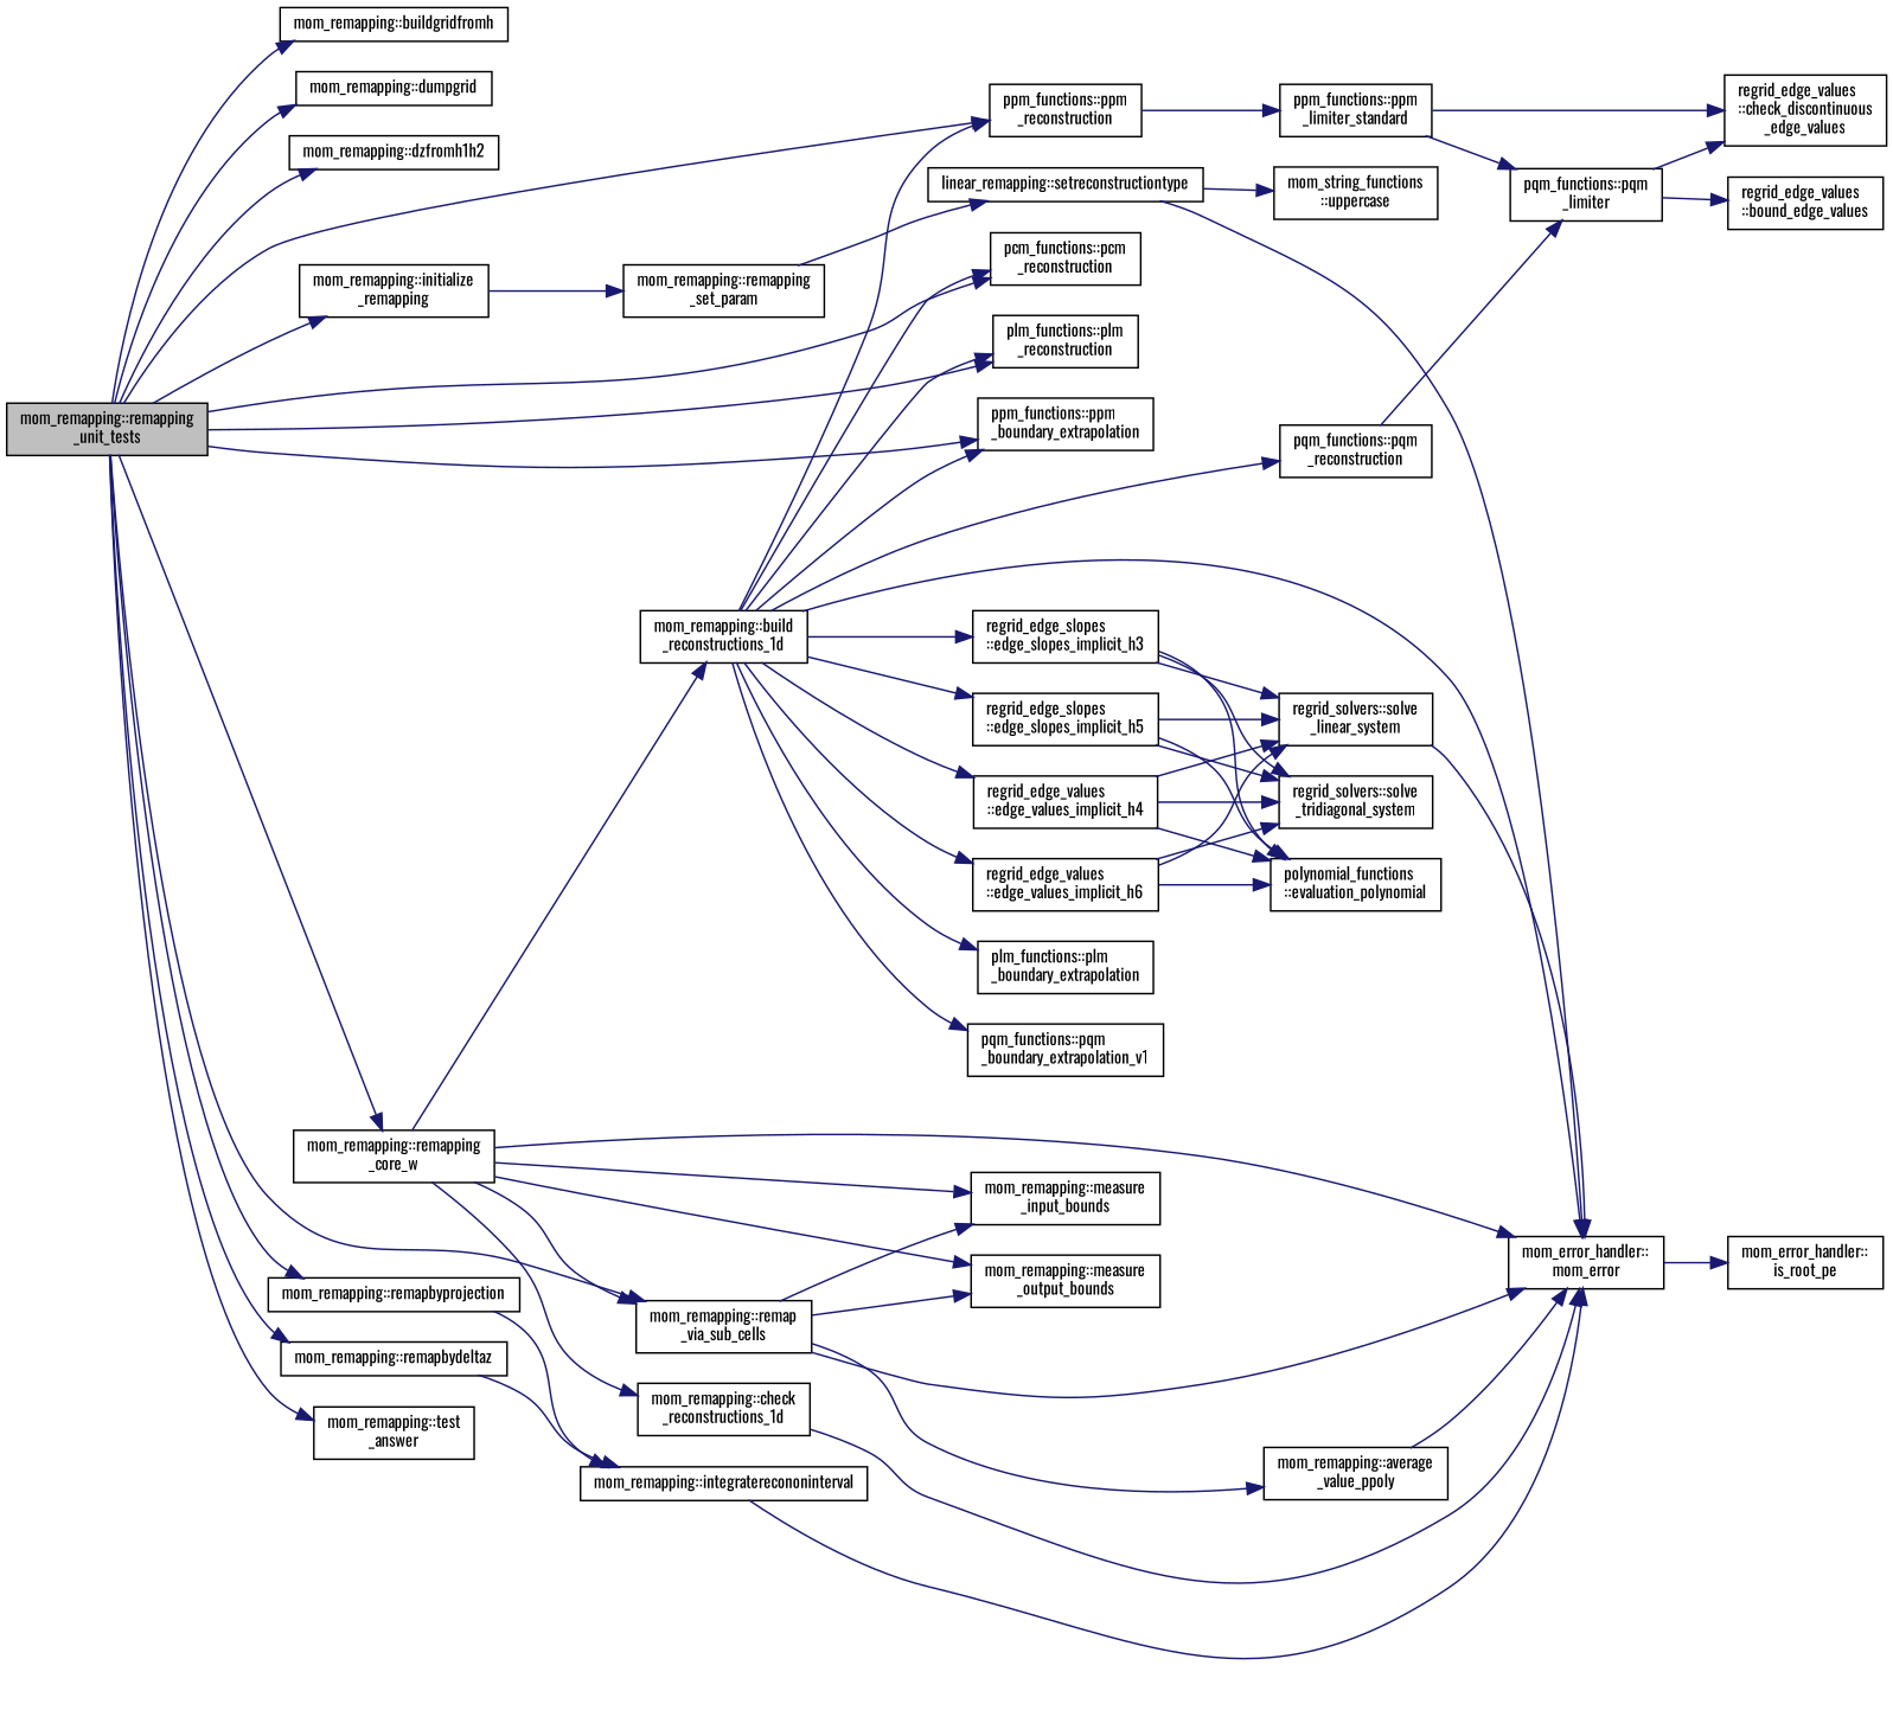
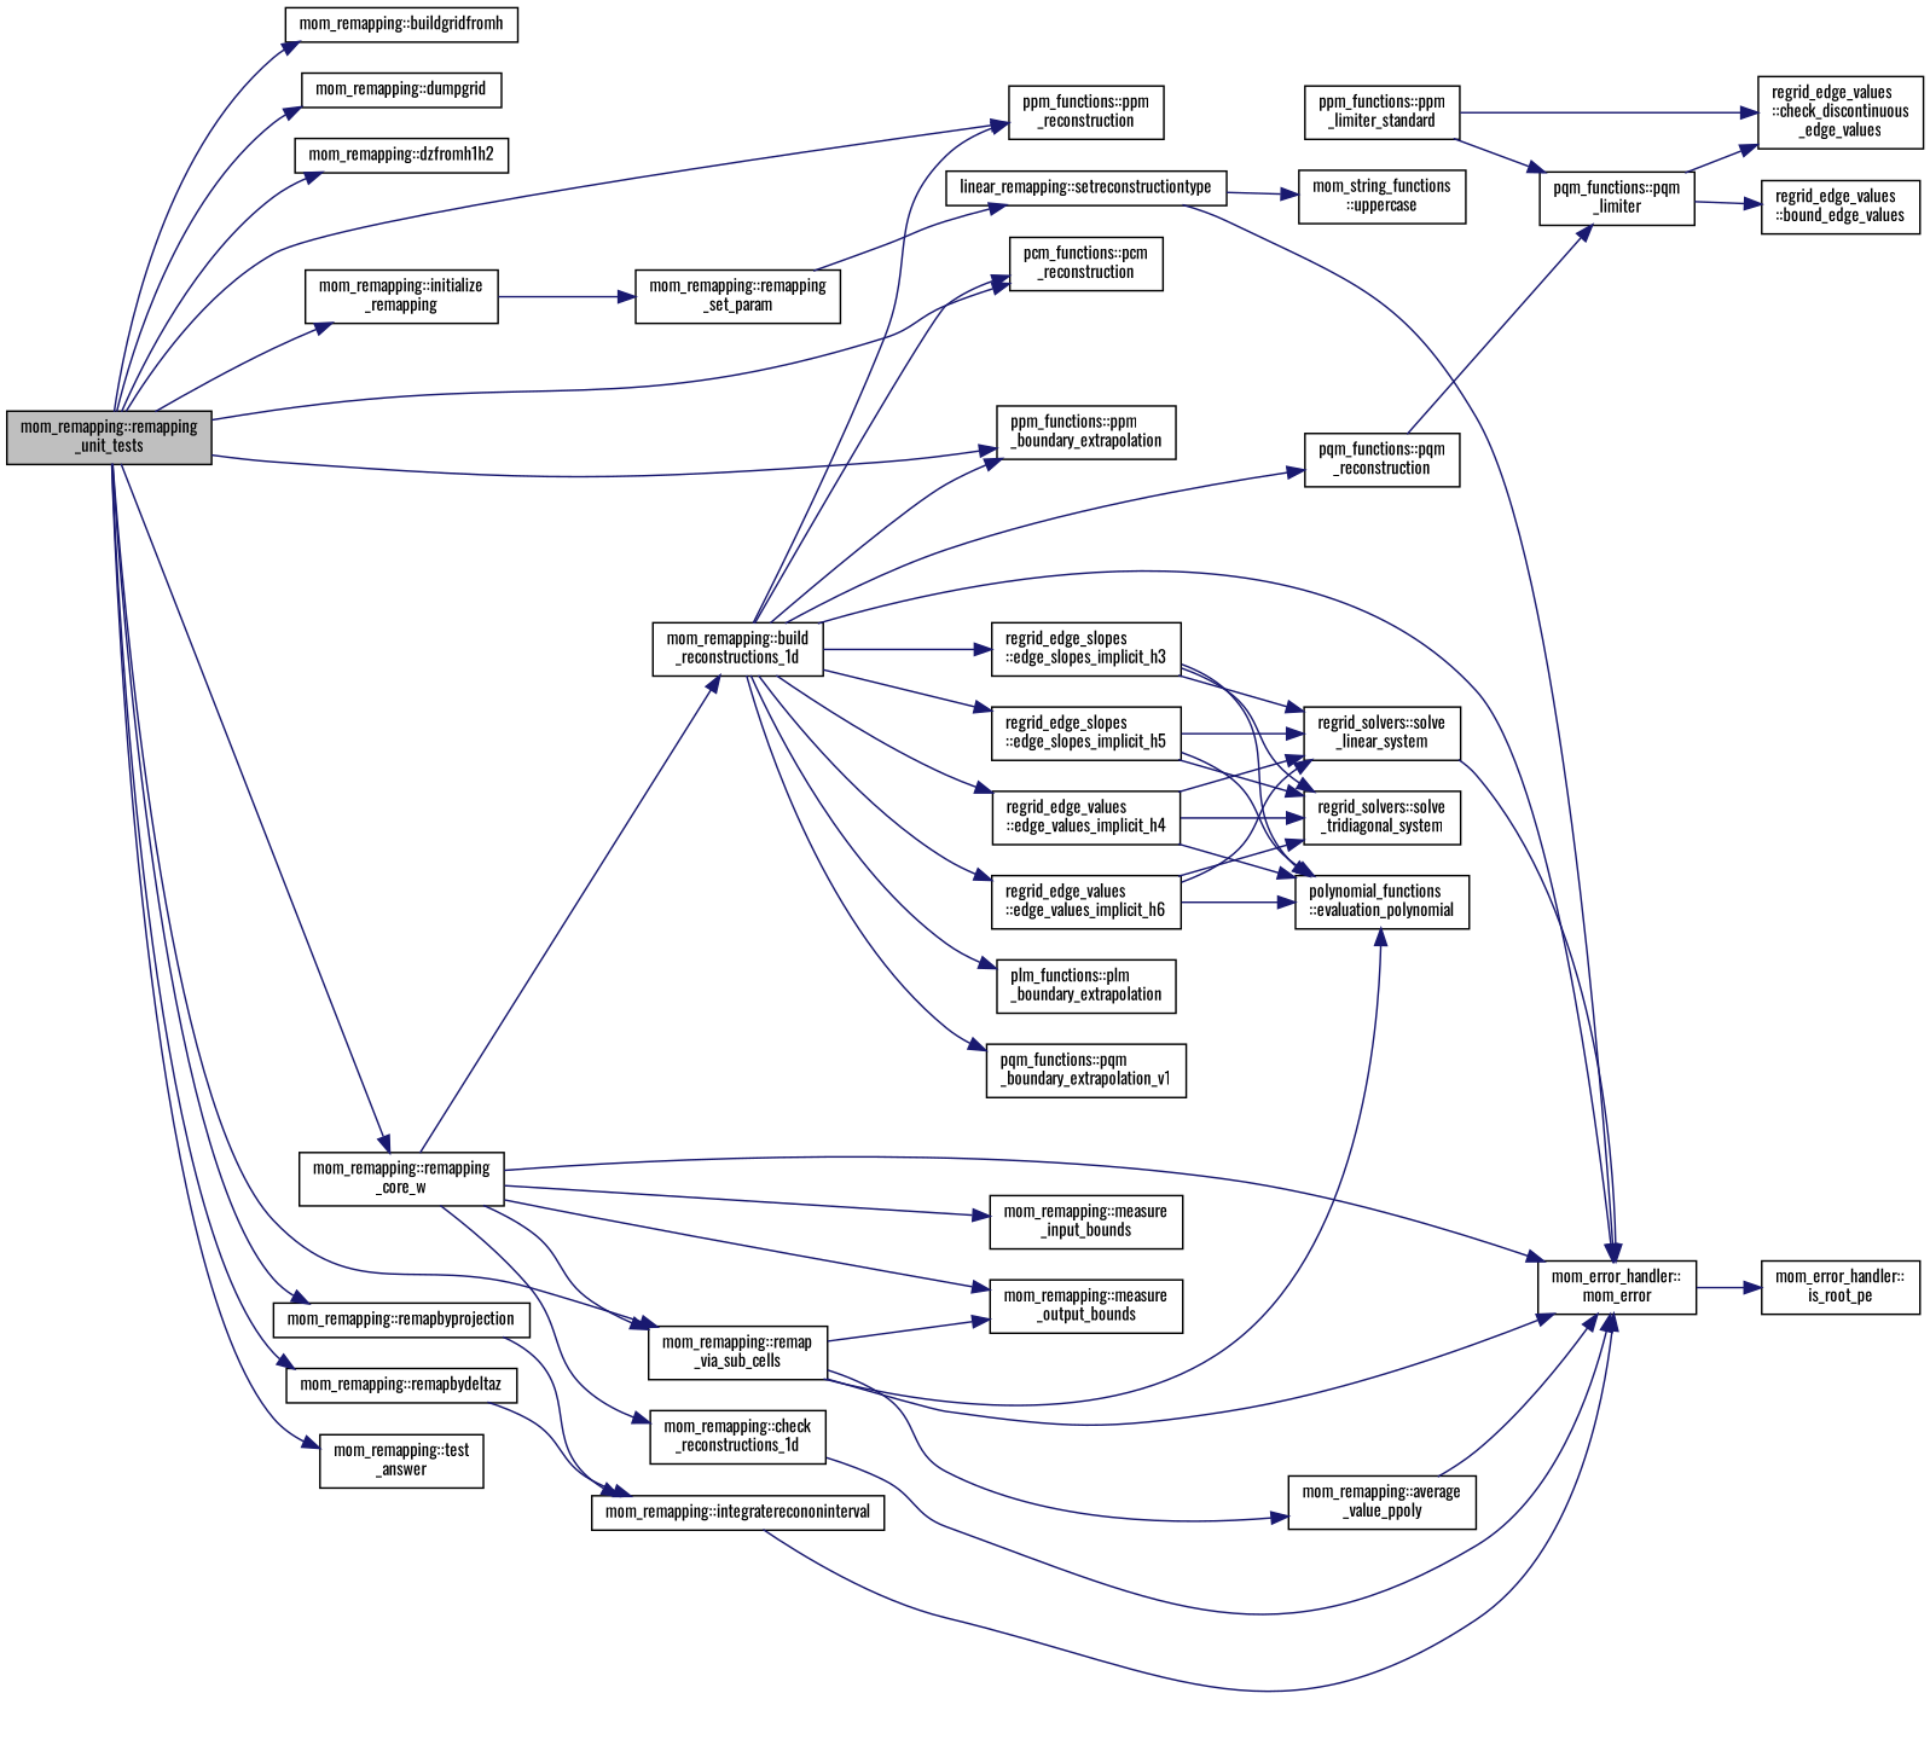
  digraph {
    fontname=Oswald
    rankdir=LR
    node [color=black fillcolor=white fontname=Oswald fontsize=10 shape=record style=filled]
    edge [color=midnightblue fontname=Oswald fontsize=10 labelfontname=Helvetica labelfontsize=10 style=solid]
    n1 [fillcolor=grey75 fontcolor=black height=0.2 label="mom_remapping::remapping\l_unit_tests" width=0.4]
    n2 [height=0.2 label="mom_remapping::buildgridfromh" width=0.4]
    n3 [height=0.2 label="mom_remapping::dumpgrid" width=0.4]
    n4 [height=0.2 label="mom_remapping::dzfromh1h2" width=0.4]
    n5 [height=0.2 label="mom_remapping::initialize\l_remapping" width=0.4]
    n6 [height=0.2 label="pcm_functions::pcm\l_reconstruction" width=0.4]
-   n7 [height=0.2 label="plm_functions::plm\l_reconstruction" width=0.4]
    n8 [height=0.2 label="ppm_functions::ppm\l_boundary_extrapolation" width=0.4]
    n9 [height=0.2 label="ppm_functions::ppm\l_reconstruction" width=0.4]
    n10 [height=0.2 label="mom_remapping::remap\l_via_sub_cells" width=0.4]
    n11 [height=0.2 label="mom_remapping::remapbydeltaz" width=0.4]
    n12 [height=0.2 label="mom_remapping::remapbyprojection" width=0.4]
    n13 [height=0.2 label="mom_remapping::remapping\l_core_w" width=0.4]
    n14 [height=0.2 label="mom_remapping::test\l_answer" width=0.4]
    n15 [height=0.2 label="mom_remapping::remapping\l_set_param" width=0.4]
    n16 [height=0.2 label="ppm_functions::ppm\l_limiter_standard" width=0.4]
    n17 [height=0.2 label="mom_error_handler::\lmom_error" width=0.4]
    n18 [height=0.2 label="mom_remapping::average\l_value_ppoly" width=0.4]
    n19 [height=0.2 label="mom_remapping::measure\l_input_bounds" width=0.4]
    n20 [height=0.2 label="mom_remapping::measure\l_output_bounds" width=0.4]
    n21 [height=0.2 label="mom_remapping::integraterecononinterval" width=0.4]
    n22 [height=0.2 label="mom_remapping::build\l_reconstructions_1d" width=0.4]
    n23 [height=0.2 label="mom_remapping::check\l_reconstructions_1d" width=0.4]
    n24 [height=0.2 label="linear_remapping::setreconstructiontype" width=0.4]
    n25 [height=0.2 label="mom_string_functions\l::uppercase" width=0.4]
    n26 [height=0.2 label="mom_error_handler::\lis_root_pe" width=0.4]
    n27 [height=0.2 label="regrid_edge_values\l::check_discontinuous\l_edge_values" width=0.4]
    n28 [height=0.2 label="pqm_functions::pqm\l_limiter" width=0.4]
    n29 [height=0.2 label="regrid_edge_values\l::bound_edge_values" width=0.4]
    n30 [height=0.2 label="regrid_edge_slopes\l::edge_slopes_implicit_h3" width=0.4]
    n31 [height=0.2 label="regrid_edge_slopes\l::edge_slopes_implicit_h5" width=0.4]
    n32 [height=0.2 label="regrid_edge_values\l::edge_values_implicit_h4" width=0.4]
    n33 [height=0.2 label="regrid_edge_values\l::edge_values_implicit_h6" width=0.4]
    n34 [height=0.2 label="plm_functions::plm\l_boundary_extrapolation" width=0.4]
    n35 [height=0.2 label="pqm_functions::pqm\l_boundary_extrapolation_v1" width=0.4]
    n36 [height=0.2 label="pqm_functions::pqm\l_reconstruction" width=0.4]
    n37 [height=0.2 label="regrid_solvers::solve\l_linear_system" width=0.4]
    n38 [height=0.2 label="polynomial_functions\l::evaluation_polynomial" width=0.4]
    n39 [height=0.2 label="regrid_solvers::solve\l_tridiagonal_system" width=0.4]
    n1 -> n2
    n1 -> n3
    n1 -> n4
    n1 -> n5
    n1 -> n6
-   n1 -> n7
    n1 -> n8
    n1 -> n9
    n1 -> n10
    n1 -> n11
    n1 -> n12
    n1 -> n13
    n1 -> n14
    n5 -> n15
-   n9 -> n16
    n10 -> n17
    n10 -> n18
-   n10 -> n19
+   n10 -> n38
    n10 -> n20
    n11 -> n21
    n12 -> n21
    n13 -> n10
    n13 -> n17
    n13 -> n19
    n13 -> n20
    n13 -> n22
    n13 -> n23
    n15 -> n24
    n16 -> n27
    n16 -> n28
    n17 -> n26
    n18 -> n17
    n21 -> n17
    n22 -> n6
-   n22 -> n7
    n22 -> n8
    n22 -> n9
    n22 -> n17
    n22 -> n30
    n22 -> n31
    n22 -> n32
    n22 -> n33
    n22 -> n34
    n22 -> n35
    n22 -> n36
    n23 -> n17
    n24 -> n17
    n24 -> n25
    n28 -> n27
    n28 -> n29
    n30 -> n37
    n30 -> n38
    n30 -> n39
    n31 -> n37
    n31 -> n38
    n31 -> n39
    n32 -> n37
    n32 -> n38
    n32 -> n39
    n33 -> n37
    n33 -> n38
    n33 -> n39
    n36 -> n28
    n37 -> n17
  }
